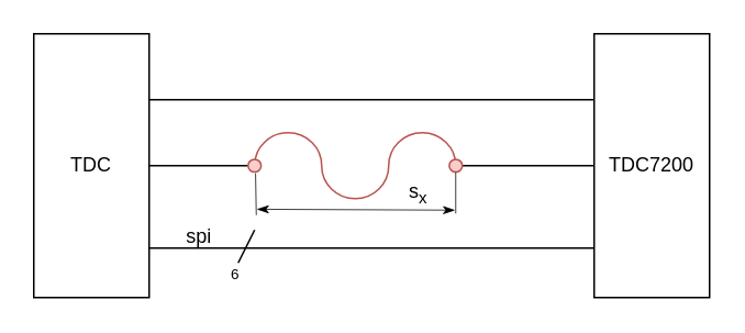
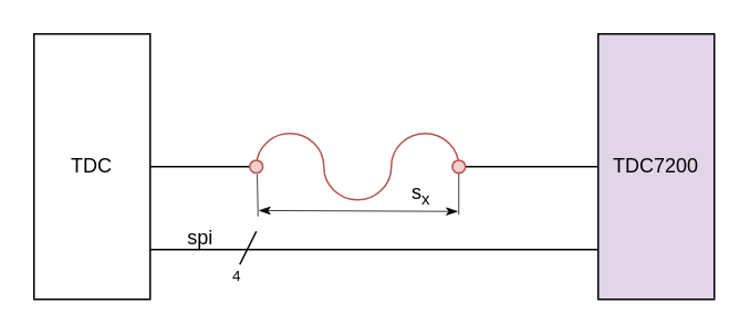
  <mxCell id="0" />
  <mxCell id="1" parent="0" />
- <mxCell id="2" style="edgeStyle=orthogonalEdgeStyle;rounded=0;orthogonalLoop=1;jettySize=auto;html=1;exitX=1;exitY=0.25;exitDx=0;exitDy=0;entryX=0;entryY=0.25;entryDx=0;entryDy=0;endArrow=none;endFill=0;" edge="1" parent="1" source="3" target="5"><mxGeometry relative="1" as="geometry" /></mxCell>
  <mxCell id="3" value="TDC" style="rounded=0;whiteSpace=wrap;html=1;" vertex="1" parent="1"><mxGeometry x="20" y="20" width="70" height="160" as="geometry" /></mxCell>
  <mxCell id="4" style="edgeStyle=orthogonalEdgeStyle;rounded=0;orthogonalLoop=1;jettySize=auto;html=1;exitX=0;exitY=0.75;exitDx=0;exitDy=0;entryX=1;entryY=0.75;entryDx=0;entryDy=0;endArrow=none;endFill=0;" edge="1" parent="1"><mxGeometry relative="1" as="geometry"><mxPoint x="360" y="150" as="sourcePoint" /><mxPoint x="90" y="150" as="targetPoint" /></mxGeometry></mxCell>
- <mxCell id="5" value="TDC7200" style="rounded=0;whiteSpace=wrap;html=1;" vertex="1" parent="1"><mxGeometry x="360" y="20" width="70" height="160" as="geometry" /></mxCell>
+ <mxCell id="5" value="TDC7200" style="rounded=0;whiteSpace=wrap;html=1;fillColor=#e1d5e7;" vertex="1" parent="1"><mxGeometry x="360" y="20" width="70" height="160" as="geometry" /></mxCell>
  <mxCell id="6" style="edgeStyle=orthogonalEdgeStyle;rounded=0;orthogonalLoop=1;jettySize=auto;html=1;exitX=1;exitY=0.5;exitDx=0;exitDy=0;exitPerimeter=0;entryX=0;entryY=0.5;entryDx=0;entryDy=0;endArrow=none;endFill=0;" edge="1" parent="1" source="8" target="5"><mxGeometry relative="1" as="geometry" /></mxCell>
  <mxCell id="7" style="edgeStyle=orthogonalEdgeStyle;rounded=0;orthogonalLoop=1;jettySize=auto;html=1;exitX=0;exitY=0.5;exitDx=0;exitDy=0;exitPerimeter=0;entryX=1;entryY=0.5;entryDx=0;entryDy=0;endArrow=none;endFill=0;" edge="1" parent="1" source="8" target="3"><mxGeometry relative="1" as="geometry" /></mxCell>
  <mxCell id="8" value="" style="pointerEvents=1;verticalLabelPosition=bottom;shadow=0;dashed=0;align=center;html=1;verticalAlign=top;shape=mxgraph.electrical.miscellaneous.sensing_link_squib;fillColor=#f8cecc;strokeColor=#b85450;" vertex="1" parent="1"><mxGeometry x="150" y="80" width="130" height="40" as="geometry" /></mxCell>
  <mxCell id="9" value="spi" style="text;html=1;align=center;verticalAlign=middle;resizable=0;points=[];autosize=1;strokeColor=none;fillColor=none;" vertex="1" parent="1"><mxGeometry x="100" y="128" width="40" height="30" as="geometry" /></mxCell>
  <mxCell id="10" value="" style="endArrow=none;html=1;rounded=0;" edge="1" parent="1"><mxGeometry width="50" height="50" relative="1" as="geometry"><mxPoint x="144" y="159" as="sourcePoint" /><mxPoint x="154" y="139" as="targetPoint" /></mxGeometry></mxCell>
- <mxCell id="11" value="&lt;font style=&quot;font-size: 9px;&quot;&gt;6&lt;/font&gt;" style="text;html=1;align=center;verticalAlign=middle;resizable=0;points=[];autosize=1;strokeColor=none;fillColor=none;" vertex="1" parent="1"><mxGeometry x="127" y="150" width="30" height="30" as="geometry" /></mxCell>
+ <mxCell id="11" value="&lt;font style=&quot;font-size: 9px;&quot;&gt;4&lt;/font&gt;" style="text;html=1;align=center;verticalAlign=middle;resizable=0;points=[];autosize=1;strokeColor=none;fillColor=none;" vertex="1" parent="1"><mxGeometry x="127" y="150" width="30" height="30" as="geometry" /></mxCell>
  <mxCell id="12" value="" style="endArrow=none;html=1;rounded=0;entryX=0.035;entryY=0.615;entryDx=0;entryDy=0;entryPerimeter=0;strokeWidth=0.5;" edge="1" parent="1" target="8"><mxGeometry width="50" height="50" relative="1" as="geometry"><mxPoint x="155" y="130" as="sourcePoint" /><mxPoint x="150" y="108" as="targetPoint" /></mxGeometry></mxCell>
  <mxCell id="13" value="" style="endArrow=none;html=1;rounded=0;entryX=0.035;entryY=0.615;entryDx=0;entryDy=0;entryPerimeter=0;strokeWidth=0.5;" edge="1" parent="1"><mxGeometry width="50" height="50" relative="1" as="geometry"><mxPoint x="276" y="129" as="sourcePoint" /><mxPoint x="276" y="104" as="targetPoint" /></mxGeometry></mxCell>
  <mxCell id="14" value="" style="endArrow=classicThin;startArrow=classicThin;html=1;rounded=0;entryX=0.966;entryY=1.025;entryDx=0;entryDy=0;entryPerimeter=0;exitX=0.041;exitY=1.011;exitDx=0;exitDy=0;exitPerimeter=0;strokeWidth=0.5;startFill=1;endFill=1;" edge="1" parent="1"><mxGeometry width="50" height="50" relative="1" as="geometry"><mxPoint x="155.33" y="126.44" as="sourcePoint" /><mxPoint x="275.58" y="127" as="targetPoint" /></mxGeometry></mxCell>
  <mxCell id="15" value="s&lt;sub&gt;x&lt;/sub&gt;" style="text;html=1;align=center;verticalAlign=middle;resizable=0;points=[];autosize=1;strokeColor=none;fillColor=none;" vertex="1" parent="1"><mxGeometry x="238" y="102" width="30" height="30" as="geometry" /></mxCell>
